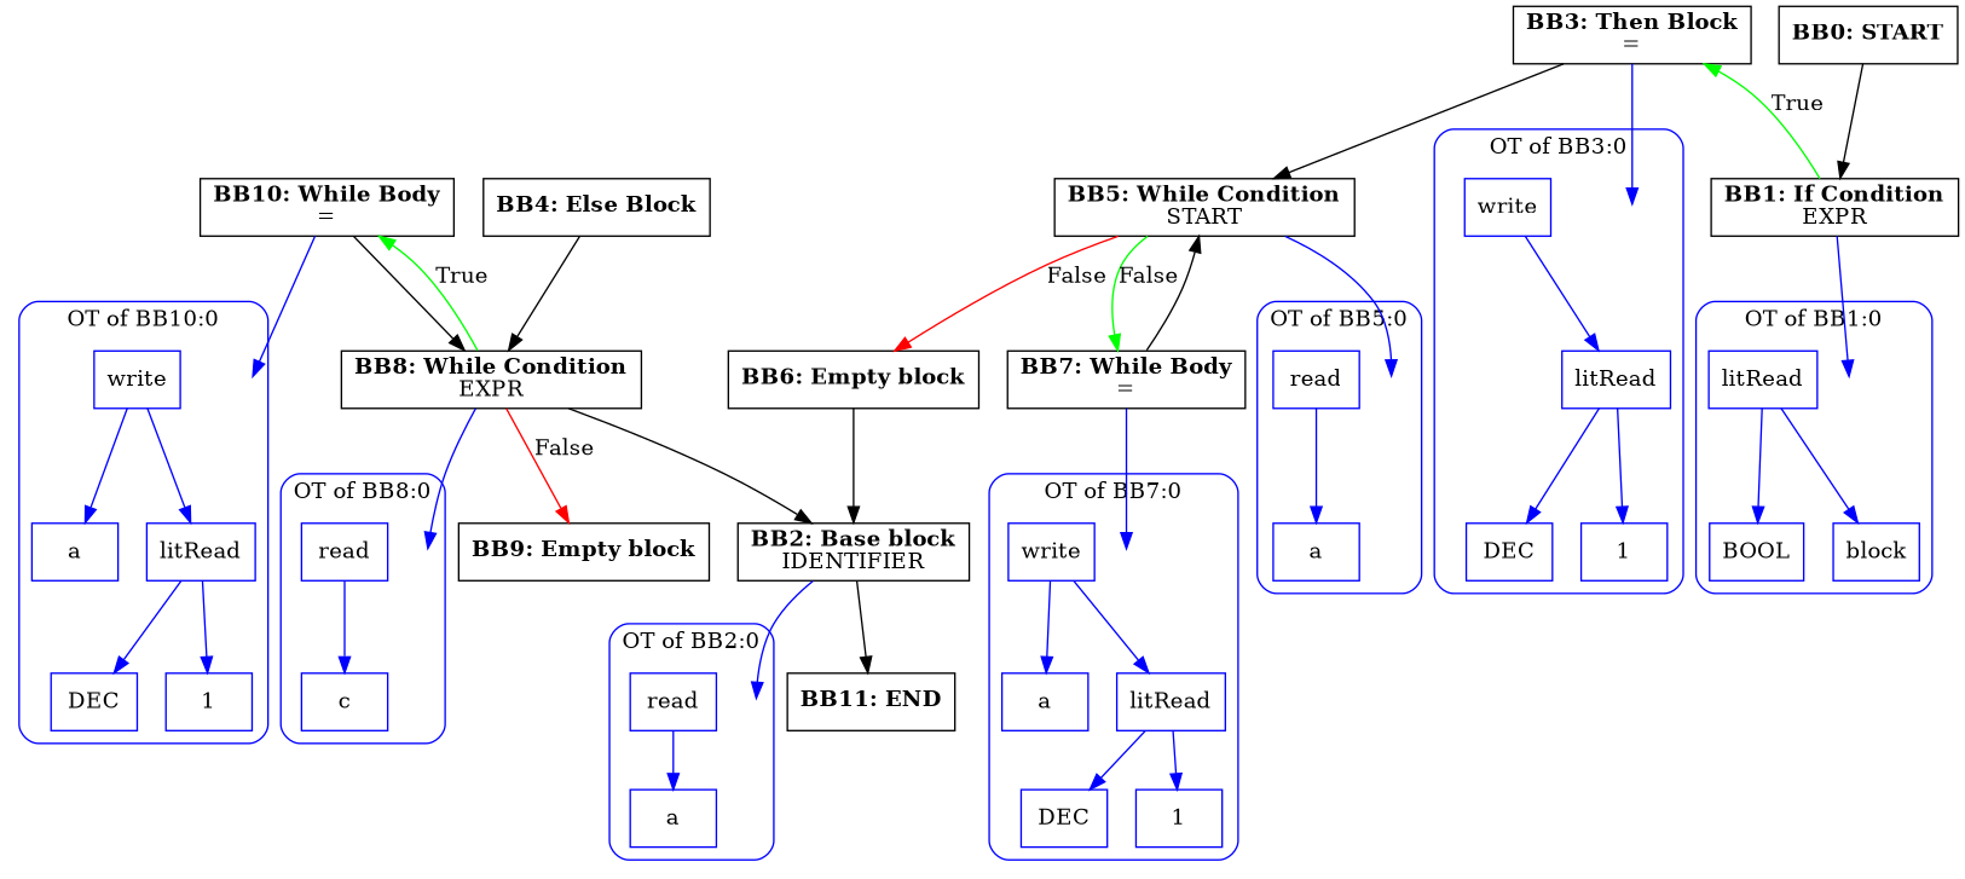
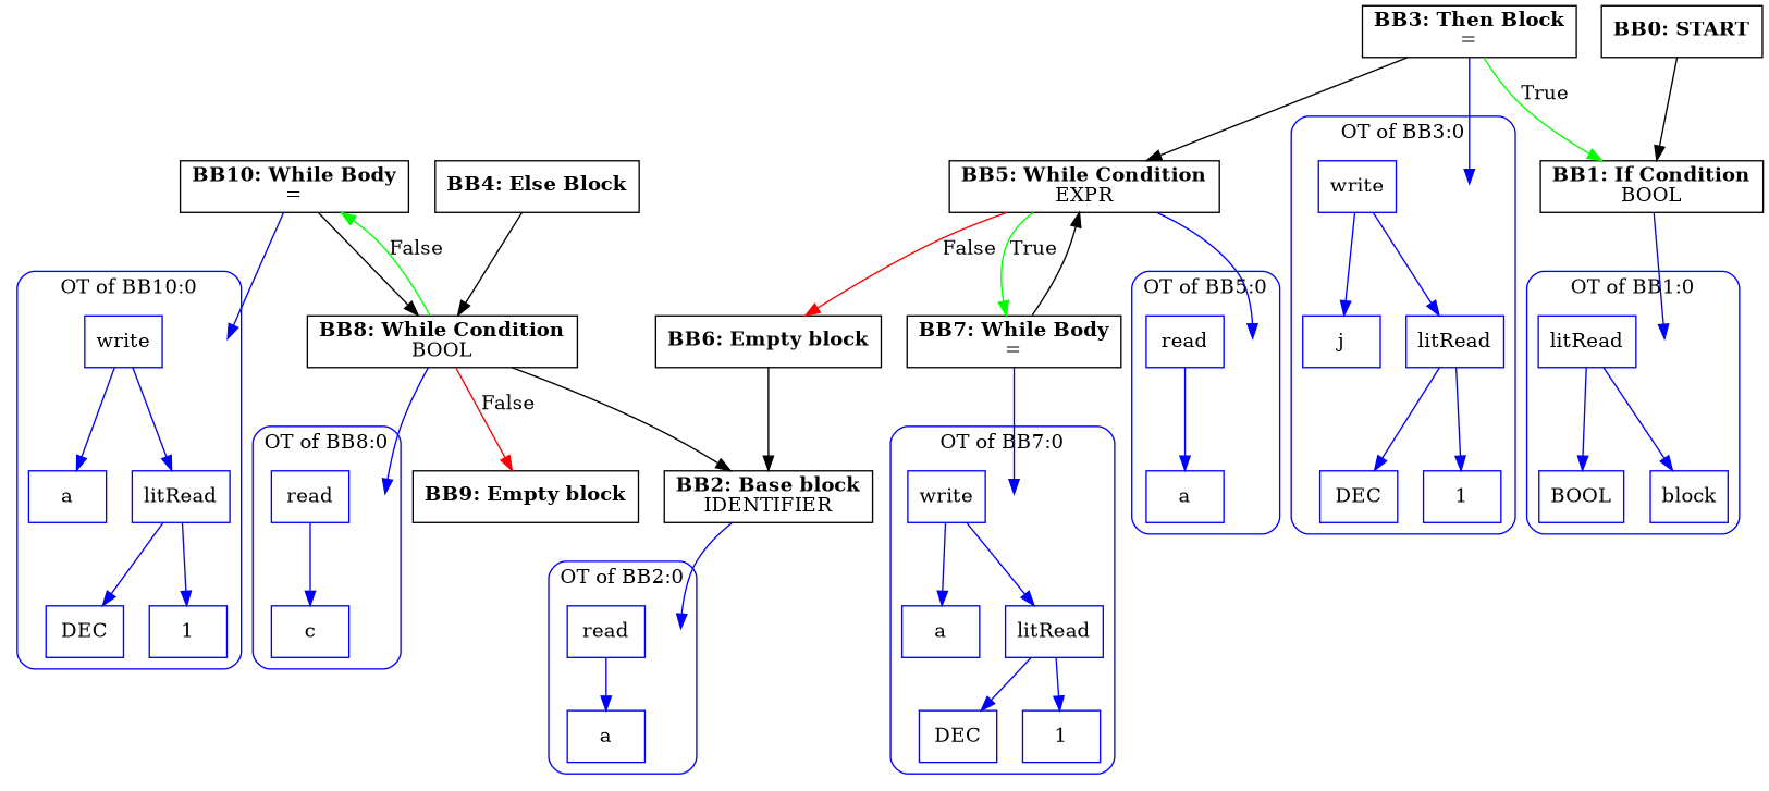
  digraph {
    compound=true
    splines=true
    node [shape=rectangle color=blue]
    edge [color=blue]
    entry0 [shape=point style=invis color=""]
    n2 [label=write]
    n3 [label=a]
    n4 [label=litRead]
    n5 [label=DEC]
    n6 [label=1]
    entry1 [shape=point style=invis color=""]
    n8 [label=read]
    n9 [label=c]
    entry2 [shape=point style=invis color=""]
    n11 [label=write]
    n12 [label=a]
    n13 [label=litRead]
    n14 [label=DEC]
    n15 [label=1]
    entry3 [shape=point style=invis color=""]
    n17 [label=read]
    n18 [label=a]
    entry4 [shape=point style=invis color=""]
    n20 [label=write]
+   n21 [label=j]
    n22 [label=litRead]
    n23 [label=DEC]
    n24 [label=1]
    entry5 [shape=point style=invis color=""]
    n26 [label=read]
    n27 [label=a]
    entry6 [shape=point style=invis color=""]
    n29 [label=litRead]
    n30 [label=BOOL]
    n31 [label=block]
-   n32 [label=<<B>BB11: END</B><BR ALIGN="CENTER"/>> color=""]
    n33 [label=<<B>BB10: While Body</B><BR ALIGN="CENTER"/>=<BR ALIGN="CENTER"/>> color=""]
-   n34 [label=<<B>BB8: While Condition</B><BR ALIGN="CENTER"/>EXPR<BR ALIGN="CENTER"/>> color=""]
+   n34 [label=<<B>BB8: While Condition</B><BR ALIGN="CENTER"/>BOOL<BR ALIGN="CENTER"/>> color=""]
    n35 [label=<<B>BB9: Empty block</B><BR ALIGN="CENTER"/>> color=""]
    n36 [label=<<B>BB2: Base block</B><BR ALIGN="CENTER"/>IDENTIFIER<BR ALIGN="CENTER"/>> color=""]
    n37 [label=<<B>BB7: While Body</B><BR ALIGN="CENTER"/>=<BR ALIGN="CENTER"/>> color=""]
-   n38 [label=<<B>BB5: While Condition</B><BR ALIGN="CENTER"/>START<BR ALIGN="CENTER"/>> color=""]
+   n38 [label=<<B>BB5: While Condition</B><BR ALIGN="CENTER"/>EXPR<BR ALIGN="CENTER"/>> color=""]
    n39 [label=<<B>BB6: Empty block</B><BR ALIGN="CENTER"/>> color=""]
    n40 [label=<<B>BB4: Else Block</B><BR ALIGN="CENTER"/>> color=""]
    n41 [label=<<B>BB3: Then Block</B><BR ALIGN="CENTER"/>=<BR ALIGN="CENTER"/>> color=""]
-   n42 [label=<<B>BB1: If Condition</B><BR ALIGN="CENTER"/>EXPR<BR ALIGN="CENTER"/>> color=""]
+   n42 [label=<<B>BB1: If Condition</B><BR ALIGN="CENTER"/>BOOL<BR ALIGN="CENTER"/>> color=""]
    n43 [label=<<B>BB0: START</B><BR ALIGN="CENTER"/>> color=""]
    subgraph cluster_1 {
      color=blue
      label="OT of BB10:0"
      style=rounded
      entry0
      n2
      n3
      n4
      n5
      n6
    }
    subgraph cluster_2 {
      color=blue
      label="OT of BB8:0"
      style=rounded
      entry1
      n8
      n9
    }
    subgraph cluster_3 {
      color=blue
      label="OT of BB7:0"
      style=rounded
      entry2
      n11
      n12
      n13
      n14
      n15
    }
    subgraph cluster_4 {
      color=blue
      label="OT of BB5:0"
      style=rounded
      entry3
      n17
      n18
    }
    subgraph cluster_5 {
      color=blue
      label="OT of BB3:0"
      style=rounded
      entry4
      n20
+     n21
      n22
      n23
      n24
    }
    subgraph cluster_6 {
      color=blue
      label="OT of BB2:0"
      style=rounded
      entry5
      n26
      n27
    }
    subgraph cluster_7 {
      color=blue
      label="OT of BB1:0"
      style=rounded
      entry6
      n29
      n30
      n31
    }
    n2 -> n3
    n2 -> n4
    n4 -> n5
    n4 -> n6
    n8 -> n9
    n11 -> n12
    n11 -> n13
    n13 -> n14
    n13 -> n15
    n17 -> n18
+   n20 -> n21
    n20 -> n22
    n22 -> n23
    n22 -> n24
    n26 -> n27
    n29 -> n30
    n29 -> n31
    n33 -> entry0
    n33 -> n34 [color=""]
    n34 -> entry1
-   n34 -> n33 [color=green label=True]
+   n34 -> n33 [color=green label=False]
    n34 -> n35 [color=red label=False]
    n34 -> n36 [color=""]
    n36 -> entry5
-   n36 -> n32 [color=""]
    n37 -> entry2
    n37 -> n38 [color=""]
    n38 -> entry3
-   n38 -> n37 [color=green label=False]
+   n38 -> n37 [color=green label=True]
    n38 -> n39 [color=red label=False]
    n39 -> n36 [color=""]
    n40 -> n34 [color=""]
    n41 -> entry4
    n41 -> n38 [color=""]
    n42 -> entry6
-   n42 -> n41 [color=green label=True]
+   n41 -> n42 [color=green label=True]
    n43 -> n42 [color=""]
  }
